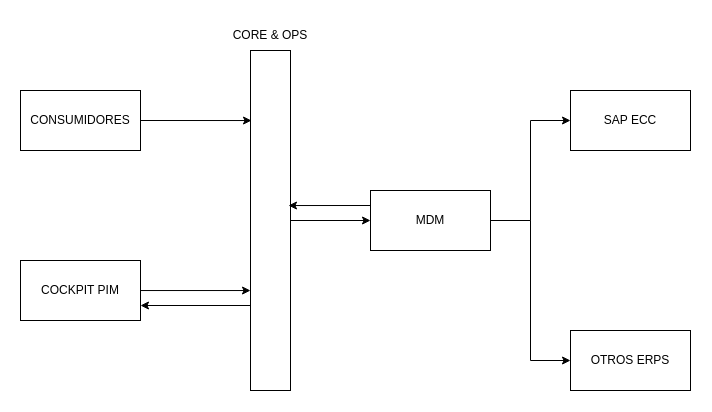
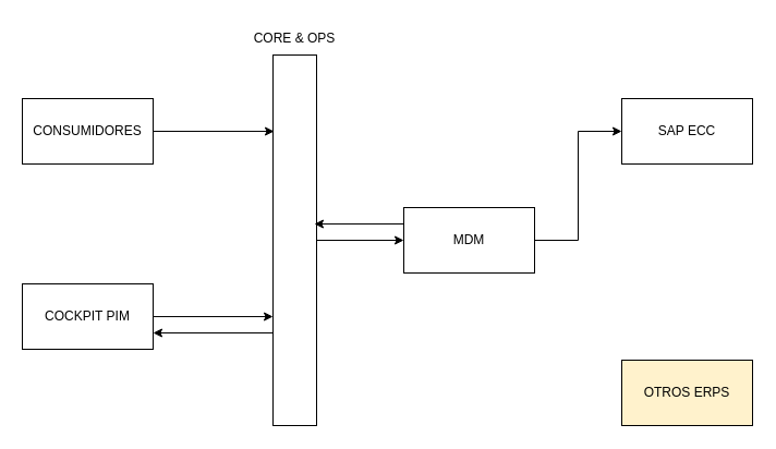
  <mxCell id="0" />
  <mxCell id="1" parent="0" />
  <mxCell id="2" value="COCKPIT PIM" style="rounded=0;whiteSpace=wrap;html=1;" vertex="1" parent="1"><mxGeometry x="20" y="260" width="120" height="60" as="geometry" /></mxCell>
  <mxCell id="3" style="edgeStyle=orthogonalEdgeStyle;rounded=0;orthogonalLoop=1;jettySize=auto;html=1;exitX=1;exitY=0.5;exitDx=0;exitDy=0;" edge="1" parent="1" source="5" target="8"><mxGeometry relative="1" as="geometry" /></mxCell>
  <mxCell id="4" style="edgeStyle=orthogonalEdgeStyle;rounded=0;orthogonalLoop=1;jettySize=auto;html=1;exitX=0;exitY=0.75;exitDx=0;exitDy=0;entryX=1;entryY=0.75;entryDx=0;entryDy=0;" edge="1" parent="1" source="5" target="2"><mxGeometry relative="1" as="geometry" /></mxCell>
  <mxCell id="5" value="" style="rounded=0;whiteSpace=wrap;html=1;" vertex="1" parent="1"><mxGeometry x="250" y="50" width="40" height="340" as="geometry" /></mxCell>
  <mxCell id="6" style="edgeStyle=orthogonalEdgeStyle;rounded=0;orthogonalLoop=1;jettySize=auto;html=1;entryX=0;entryY=0.5;entryDx=0;entryDy=0;" edge="1" parent="1" source="8" target="9"><mxGeometry relative="1" as="geometry" /></mxCell>
- <mxCell id="7" style="edgeStyle=orthogonalEdgeStyle;rounded=0;orthogonalLoop=1;jettySize=auto;html=1;entryX=0;entryY=0.5;entryDx=0;entryDy=0;" edge="1" parent="1" source="8" target="15"><mxGeometry relative="1" as="geometry"><Array as="points"><mxPoint x="530" y="220" /><mxPoint x="530" y="360" /></Array></mxGeometry></mxCell>
  <mxCell id="8" value="MDM" style="rounded=0;whiteSpace=wrap;html=1;" vertex="1" parent="1"><mxGeometry x="370" y="190" width="120" height="60" as="geometry" /></mxCell>
  <mxCell id="9" value="SAP ECC" style="rounded=0;whiteSpace=wrap;html=1;" vertex="1" parent="1"><mxGeometry x="570" y="90" width="120" height="60" as="geometry" /></mxCell>
  <mxCell id="10" value="CORE &amp;amp; OPS" style="text;html=1;align=center;verticalAlign=middle;whiteSpace=wrap;rounded=0;" vertex="1" parent="1"><mxGeometry x="230" y="20" width="80" height="30" as="geometry" /></mxCell>
  <mxCell id="11" style="edgeStyle=orthogonalEdgeStyle;rounded=0;orthogonalLoop=1;jettySize=auto;html=1;entryX=0;entryY=0.706;entryDx=0;entryDy=0;entryPerimeter=0;" edge="1" parent="1" source="2" target="5"><mxGeometry relative="1" as="geometry" /></mxCell>
  <mxCell id="12" value="CONSUMIDORES" style="rounded=0;whiteSpace=wrap;html=1;" vertex="1" parent="1"><mxGeometry x="20" y="90" width="120" height="60" as="geometry" /></mxCell>
  <mxCell id="13" style="edgeStyle=orthogonalEdgeStyle;rounded=0;orthogonalLoop=1;jettySize=auto;html=1;exitX=1;exitY=0.5;exitDx=0;exitDy=0;entryX=0.025;entryY=0.206;entryDx=0;entryDy=0;entryPerimeter=0;" edge="1" parent="1" source="12" target="5"><mxGeometry relative="1" as="geometry" /></mxCell>
  <mxCell id="14" style="edgeStyle=orthogonalEdgeStyle;rounded=0;orthogonalLoop=1;jettySize=auto;html=1;exitX=0;exitY=0.25;exitDx=0;exitDy=0;entryX=0.95;entryY=0.456;entryDx=0;entryDy=0;entryPerimeter=0;" edge="1" parent="1" source="8" target="5"><mxGeometry relative="1" as="geometry" /></mxCell>
- <mxCell id="15" value="OTROS ERPS" style="rounded=0;whiteSpace=wrap;html=1;" vertex="1" parent="1"><mxGeometry x="570" y="330" width="120" height="60" as="geometry" /></mxCell>
+ <mxCell id="15" value="OTROS ERPS" style="rounded=0;whiteSpace=wrap;html=1;fillColor=#fff2cc;" vertex="1" parent="1"><mxGeometry x="570" y="330" width="120" height="60" as="geometry" /></mxCell>
